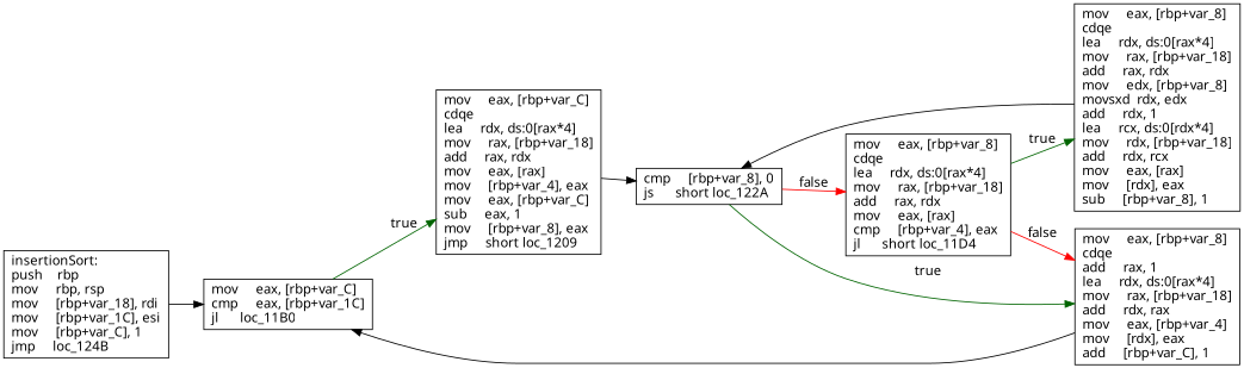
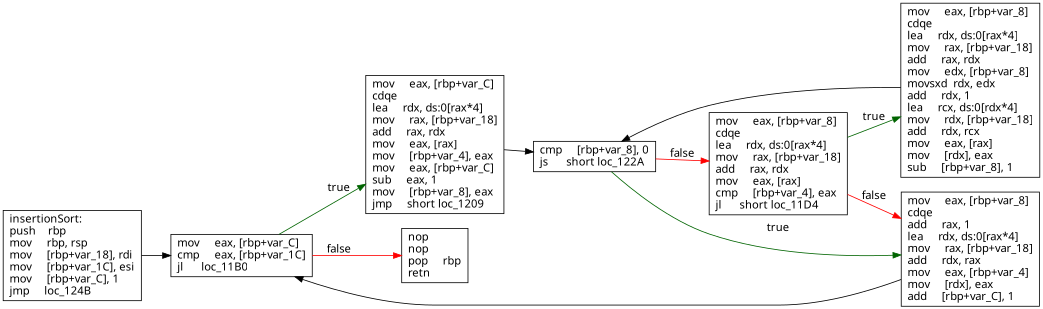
  digraph {
    rankdir=LR
    fontname="Noto Sans"
    node [shape=box fontname="Noto Sans"]
    edge [fontname="Noto Sans"]
    n1 [label="insertionSort:\lpush    rbp\lmov     rbp, rsp\lmov     [rbp+var_18], rdi\lmov     [rbp+var_1C], esi\lmov     [rbp+var_C], 1\ljmp     loc_124B\l"]
    n2 [label="mov     eax, [rbp+var_C]\lcmp     eax, [rbp+var_1C]\ljl      loc_11B0\l"]
    n3 [label="mov     eax, [rbp+var_C]\lcdqe\llea     rdx, ds:0[rax*4]\lmov     rax, [rbp+var_18]\ladd     rax, rdx\lmov     eax, [rax]\lmov     [rbp+var_4], eax\lmov     eax, [rbp+var_C]\lsub     eax, 1\lmov     [rbp+var_8], eax\ljmp     short loc_1209\l"]
    n4 [label="cmp     [rbp+var_8], 0\ljs      short loc_122A\l"]
    n5 [label="mov     eax, [rbp+var_8]\lcdqe\llea     rdx, ds:0[rax*4]\lmov     rax, [rbp+var_18]\ladd     rax, rdx\lmov     edx, [rbp+var_8]\lmovsxd  rdx, edx\ladd     rdx, 1\llea     rcx, ds:0[rdx*4]\lmov     rdx, [rbp+var_18]\ladd     rdx, rcx\lmov     eax, [rax]\lmov     [rdx], eax\lsub     [rbp+var_8], 1\l"]
    n6 [label="mov     eax, [rbp+var_8]\lcdqe\llea     rdx, ds:0[rax*4]\lmov     rax, [rbp+var_18]\ladd     rax, rdx\lmov     eax, [rax]\lcmp     [rbp+var_4], eax\ljl      short loc_11D4\l"]
    n7 [label="mov     eax, [rbp+var_8]\lcdqe\ladd     rax, 1\llea     rdx, ds:0[rax*4]\lmov     rax, [rbp+var_18]\ladd     rdx, rax\lmov     eax, [rbp+var_4]\lmov     [rdx], eax\ladd     [rbp+var_C], 1\l"]
+   n8 [label="nop\lnop\lpop     rbp\lretn\l"]
    n1 -> n2
    n2 -> n3 [color=darkgreen label=true]
+   n2 -> n8 [color=red label=false]
    n3 -> n4
    n4 -> n6 [color=red label=false]
    n4 -> n7 [color=darkgreen label=true]
    n5 -> n4
    n6 -> n5 [color=darkgreen label=true]
    n6 -> n7 [color=red label=false]
    n7 -> n2
  }
